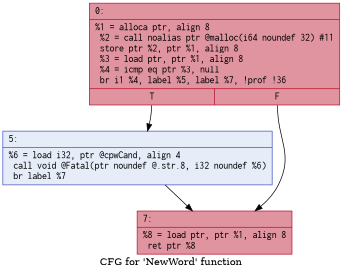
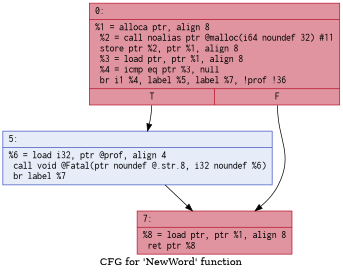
  digraph {
    label="CFG for 'NewWord' function"
    node [color="#b70d28ff" fillcolor="#b70d2870" fontname=Courier shape=record style=filled]
    n1 [label="{0:\l|  %1 = alloca ptr, align 8\l  %2 = call noalias ptr @malloc(i64 noundef 32) #11\l  store ptr %2, ptr %1, align 8\l  %3 = load ptr, ptr %1, align 8\l  %4 = icmp eq ptr %3, null\l  br i1 %4, label %5, label %7, !prof !36\l|{<s0>T|<s1>F}}"]
-   n2 [color="#3d50c3ff" fillcolor="#c7d7f070" label="{5:\l|  %6 = load i32, ptr @cpwCand, align 4\l  call void @Fatal(ptr noundef @.str.8, i32 noundef %6)\l  br label %7\l}"]
+   n2 [color="#3d50c3ff" fillcolor="#c7d7f070" label="{5:\l|  %6 = load i32, ptr @prof, align 4\l  call void @Fatal(ptr noundef @.str.8, i32 noundef %6)\l  br label %7\l}"]
    n3 [label="{7:\l|  %8 = load ptr, ptr %1, align 8\l  ret ptr %8\l}"]
    n1 -> n2 [tailport=s0]
    n1 -> n3 [tailport=s1]
    n2 -> n3
  }
